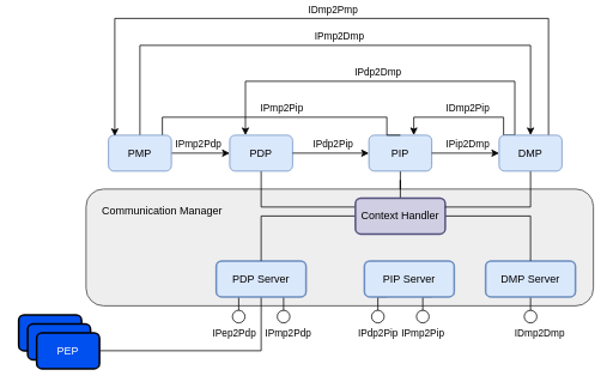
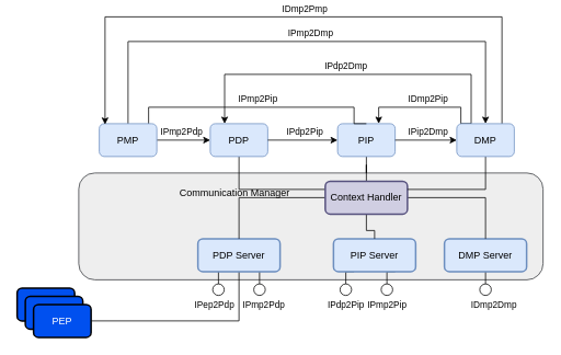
  <mxCell id="0" />
  <mxCell id="1" parent="0" />
  <mxCell id="2" value="" style="rounded=1;whiteSpace=wrap;html=1;strokeColor=#36393d;strokeWidth=1;fillColor=#eeeeee;" vertex="1" parent="1"><mxGeometry x="95" y="210" width="565" height="130" as="geometry" /></mxCell>
  <mxCell id="3" value="" style="rounded=1;whiteSpace=wrap;html=1;strokeColor=#000000;strokeWidth=2;fillColor=#0050ef;fontColor=#ffffff;" vertex="1" parent="1"><mxGeometry x="20" y="350" width="70" height="40" as="geometry" /></mxCell>
  <mxCell id="4" value="" style="rounded=1;whiteSpace=wrap;html=1;strokeWidth=2;strokeColor=#000000;fillColor=#0050ef;fontColor=#ffffff;" vertex="1" parent="1"><mxGeometry x="30" y="360" width="70" height="40" as="geometry" /></mxCell>
  <mxCell id="5" style="edgeStyle=orthogonalEdgeStyle;rounded=0;orthogonalLoop=1;jettySize=auto;html=1;endArrow=none;endFill=0;" edge="1" parent="1" source="6" target="9"><mxGeometry relative="1" as="geometry" /></mxCell>
  <mxCell id="6" value="PEP" style="rounded=1;whiteSpace=wrap;html=1;strokeColor=#000000;strokeWidth=2;fillColor=#0050ef;fontColor=#ffffff;" vertex="1" parent="1"><mxGeometry x="40" y="370" width="70" height="40" as="geometry" /></mxCell>
  <mxCell id="7" value="IPmp2Pdp" style="edgeStyle=orthogonalEdgeStyle;rounded=0;orthogonalLoop=1;jettySize=auto;html=1;exitX=0.75;exitY=1;exitDx=0;exitDy=0;startArrow=none;startFill=0;endArrow=circle;endFill=0;" edge="1" parent="1" source="9"><mxGeometry x="1" y="11" relative="1" as="geometry"><mxPoint x="315" y="360" as="targetPoint" /><mxPoint x="-6" y="10" as="offset" /></mxGeometry></mxCell>
  <mxCell id="8" value="IPep2Pdp" style="edgeStyle=orthogonalEdgeStyle;rounded=0;orthogonalLoop=1;jettySize=auto;html=1;exitX=0.25;exitY=1;exitDx=0;exitDy=0;startArrow=none;startFill=0;endArrow=circle;endFill=0;" edge="1" parent="1" source="9"><mxGeometry x="1" y="-11" relative="1" as="geometry"><mxPoint x="265" y="360" as="targetPoint" /><mxPoint x="6" y="10" as="offset" /></mxGeometry></mxCell>
  <mxCell id="9" value="PDP Server" style="rounded=1;whiteSpace=wrap;html=1;strokeColor=#6c8ebf;strokeWidth=2;fillColor=#dae8fc;" vertex="1" parent="1"><mxGeometry x="240" y="290" width="100" height="40" as="geometry" /></mxCell>
  <mxCell id="10" value="IPmp2Pdp" style="edgeStyle=orthogonalEdgeStyle;rounded=0;orthogonalLoop=1;jettySize=auto;html=1;entryX=1;entryY=0.5;entryDx=0;entryDy=0;endArrow=none;endFill=0;startArrow=classic;startFill=1;" edge="1" parent="1" source="13" target="29"><mxGeometry x="0.077" y="-10" relative="1" as="geometry"><mxPoint as="offset" /></mxGeometry></mxCell>
  <mxCell id="11" style="edgeStyle=orthogonalEdgeStyle;rounded=0;orthogonalLoop=1;jettySize=auto;html=1;entryX=0;entryY=0.25;entryDx=0;entryDy=0;endArrow=none;endFill=0;" edge="1" parent="1" source="13" target="26"><mxGeometry relative="1" as="geometry"><Array as="points"><mxPoint x="290" y="230" /></Array></mxGeometry></mxCell>
  <mxCell id="12" value="IPdp2Dmp" style="edgeStyle=orthogonalEdgeStyle;rounded=0;orthogonalLoop=1;jettySize=auto;html=1;exitX=0.25;exitY=0;exitDx=0;exitDy=0;startArrow=classic;startFill=1;endArrow=none;endFill=0;entryX=0.25;entryY=0;entryDx=0;entryDy=0;" edge="1" parent="1" source="13" target="33"><mxGeometry x="-0.012" y="10" relative="1" as="geometry"><mxPoint x="570" y="50" as="targetPoint" /><Array as="points"><mxPoint x="273" y="90" /><mxPoint x="573" y="90" /></Array><mxPoint as="offset" /></mxGeometry></mxCell>
  <mxCell id="13" value="PDP" style="rounded=1;whiteSpace=wrap;html=1;strokeColor=#6c8ebf;strokeWidth=1;fillColor=#dae8fc;" vertex="1" parent="1"><mxGeometry x="255" y="150" width="70" height="40" as="geometry" /></mxCell>
  <mxCell id="14" value="IPdp2Pip" style="edgeStyle=orthogonalEdgeStyle;rounded=0;orthogonalLoop=1;jettySize=auto;html=1;entryX=1;entryY=0.5;entryDx=0;entryDy=0;endArrow=none;endFill=0;startArrow=classic;startFill=1;" edge="1" parent="1" source="17" target="13"><mxGeometry x="-0.059" y="-10" relative="1" as="geometry"><mxPoint as="offset" /></mxGeometry></mxCell>
  <mxCell id="15" style="edgeStyle=orthogonalEdgeStyle;rounded=0;orthogonalLoop=1;jettySize=auto;html=1;entryX=0.5;entryY=0;entryDx=0;entryDy=0;endArrow=none;endFill=0;" edge="1" parent="1" source="17" target="26"><mxGeometry relative="1" as="geometry" /></mxCell>
  <mxCell id="16" value="IDmp2Pip" style="edgeStyle=orthogonalEdgeStyle;rounded=0;orthogonalLoop=1;jettySize=auto;html=1;entryX=0.25;entryY=0;entryDx=0;entryDy=0;startArrow=classic;startFill=1;endArrow=none;endFill=0;" edge="1" parent="1" source="17" target="33"><mxGeometry x="0.049" y="10" relative="1" as="geometry"><Array as="points"><mxPoint x="460" y="130" /><mxPoint x="560" y="130" /><mxPoint x="560" y="150" /></Array><mxPoint as="offset" /></mxGeometry></mxCell>
  <mxCell id="17" value="PIP" style="rounded=1;whiteSpace=wrap;html=1;strokeColor=#6c8ebf;strokeWidth=1;fillColor=#dae8fc;" vertex="1" parent="1"><mxGeometry x="410" y="150" width="70" height="40" as="geometry" /></mxCell>
  <mxCell id="18" value="IPdp2Pip" style="edgeStyle=orthogonalEdgeStyle;rounded=0;orthogonalLoop=1;jettySize=auto;html=1;exitX=0.25;exitY=1;exitDx=0;exitDy=0;startArrow=none;startFill=0;endArrow=circle;endFill=0;" edge="1" parent="1" source="20"><mxGeometry x="1" y="10" relative="1" as="geometry"><mxPoint x="420" y="360" as="targetPoint" /><mxPoint x="-10" y="10" as="offset" /></mxGeometry></mxCell>
  <mxCell id="19" value="IPmp2Pip" style="edgeStyle=orthogonalEdgeStyle;rounded=0;orthogonalLoop=1;jettySize=auto;html=1;exitX=0.75;exitY=1;exitDx=0;exitDy=0;startArrow=none;startFill=0;endArrow=circle;endFill=0;" edge="1" parent="1" source="20"><mxGeometry x="1" y="10" relative="1" as="geometry"><mxPoint x="470" y="360" as="targetPoint" /><mxPoint x="-10" y="10" as="offset" /></mxGeometry></mxCell>
  <mxCell id="20" value="PIP Server" style="rounded=1;whiteSpace=wrap;html=1;strokeColor=#6c8ebf;strokeWidth=2;fillColor=#dae8fc;" vertex="1" parent="1"><mxGeometry x="405" y="290" width="100" height="40" as="geometry" /></mxCell>
  <mxCell id="21" value="IDmp2Dmp" style="edgeStyle=orthogonalEdgeStyle;rounded=0;orthogonalLoop=1;jettySize=auto;html=1;startArrow=none;startFill=0;endArrow=circle;endFill=0;" edge="1" parent="1" source="22"><mxGeometry x="1" y="10" relative="1" as="geometry"><mxPoint x="590" y="360" as="targetPoint" /><Array as="points"><mxPoint x="590" y="360" /><mxPoint x="590" y="360" /></Array><mxPoint y="10" as="offset" /></mxGeometry></mxCell>
  <mxCell id="22" value="DMP Server" style="rounded=1;whiteSpace=wrap;html=1;strokeColor=#6c8ebf;strokeWidth=2;fillColor=#dae8fc;" vertex="1" parent="1"><mxGeometry x="540" y="290" width="100" height="40" as="geometry" /></mxCell>
  <mxCell id="23" style="edgeStyle=orthogonalEdgeStyle;rounded=0;orthogonalLoop=1;jettySize=auto;html=1;entryX=0.5;entryY=0;entryDx=0;entryDy=0;endArrow=none;endFill=0;" edge="1" parent="1" source="26" target="9"><mxGeometry relative="1" as="geometry" /></mxCell>
+ <mxCell id="24" style="edgeStyle=orthogonalEdgeStyle;rounded=0;orthogonalLoop=1;jettySize=auto;html=1;endArrow=none;endFill=0;" edge="1" parent="1" source="26" target="20"><mxGeometry relative="1" as="geometry" /></mxCell>
  <mxCell id="25" style="edgeStyle=orthogonalEdgeStyle;rounded=0;orthogonalLoop=1;jettySize=auto;html=1;entryX=0.5;entryY=0;entryDx=0;entryDy=0;endArrow=none;endFill=0;" edge="1" parent="1" source="26" target="22"><mxGeometry relative="1" as="geometry" /></mxCell>
  <mxCell id="26" value="Context Handler" style="rounded=1;whiteSpace=wrap;html=1;strokeColor=#56517e;strokeWidth=2;fillColor=#d0cee2;" vertex="1" parent="1"><mxGeometry x="395" y="220" width="100" height="40" as="geometry" /></mxCell>
  <mxCell id="27" value="IPmp2Pip" style="edgeStyle=orthogonalEdgeStyle;rounded=0;orthogonalLoop=1;jettySize=auto;html=1;entryX=0.5;entryY=0;entryDx=0;entryDy=0;endArrow=none;endFill=0;" edge="1" parent="1" source="29" target="17"><mxGeometry y="10" relative="1" as="geometry"><Array as="points"><mxPoint x="180" y="130" /><mxPoint x="430" y="130" /><mxPoint x="430" y="150" /></Array><mxPoint as="offset" /></mxGeometry></mxCell>
  <mxCell id="28" value="IPmp2Dmp" style="edgeStyle=orthogonalEdgeStyle;rounded=0;orthogonalLoop=1;jettySize=auto;html=1;startArrow=none;startFill=0;endArrow=classic;endFill=1;" edge="1" parent="1" source="29" target="33"><mxGeometry x="0.014" y="10" relative="1" as="geometry"><mxPoint x="590" y="20" as="targetPoint" /><Array as="points"><mxPoint x="155" y="50" /><mxPoint x="590" y="50" /></Array><mxPoint as="offset" /></mxGeometry></mxCell>
  <mxCell id="29" value="PMP" style="rounded=1;whiteSpace=wrap;html=1;strokeColor=#6c8ebf;strokeWidth=1;fillColor=#dae8fc;" vertex="1" parent="1"><mxGeometry x="120" y="150" width="70" height="40" as="geometry" /></mxCell>
  <mxCell id="30" value="IPip2Dmp" style="edgeStyle=orthogonalEdgeStyle;rounded=0;orthogonalLoop=1;jettySize=auto;html=1;endArrow=none;endFill=0;startArrow=classic;startFill=1;" edge="1" parent="1" source="33" target="17"><mxGeometry x="-0.067" y="-10" relative="1" as="geometry"><mxPoint as="offset" /></mxGeometry></mxCell>
  <mxCell id="31" style="edgeStyle=orthogonalEdgeStyle;rounded=0;orthogonalLoop=1;jettySize=auto;html=1;entryX=1;entryY=0.25;entryDx=0;entryDy=0;endArrow=none;endFill=0;" edge="1" parent="1" source="33" target="26"><mxGeometry relative="1" as="geometry"><Array as="points"><mxPoint x="590" y="230" /></Array></mxGeometry></mxCell>
  <mxCell id="32" value="IDmp2Pmp" style="edgeStyle=orthogonalEdgeStyle;rounded=0;orthogonalLoop=1;jettySize=auto;html=1;startArrow=none;startFill=0;endArrow=classic;endFill=1;entryX=0.1;entryY=0.025;entryDx=0;entryDy=0;entryPerimeter=0;" edge="1" parent="1" source="33" target="29"><mxGeometry x="-0.005" y="-10" relative="1" as="geometry"><mxPoint x="120" y="-40" as="targetPoint" /><Array as="points"><mxPoint x="610" y="20" /><mxPoint x="127" y="20" /></Array><mxPoint as="offset" /></mxGeometry></mxCell>
  <mxCell id="33" value="DMP" style="rounded=1;whiteSpace=wrap;html=1;strokeColor=#6c8ebf;strokeWidth=1;fillColor=#dae8fc;" vertex="1" parent="1"><mxGeometry x="555" y="150" width="70" height="40" as="geometry" /></mxCell>
- <mxCell id="34" value="Communication Manager" style="text;html=1;strokeColor=none;fillColor=none;align=center;verticalAlign=middle;whiteSpace=wrap;rounded=0;" vertex="1" parent="1"><mxGeometry x="105" y="220" width="150" height="30" as="geometry" /></mxCell>
+ <mxCell id="34" value="Communication Manager" style="text;html=1;strokeColor=none;fillColor=none;align=center;verticalAlign=middle;whiteSpace=wrap;rounded=0;" vertex="1" parent="1"><mxGeometry x="210" y="220" width="150" height="30" as="geometry" /></mxCell>
